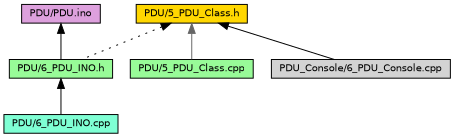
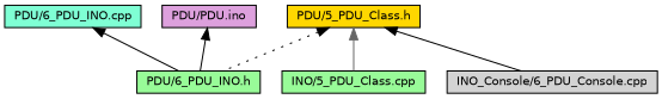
  digraph {
    node [color=black fillcolor=palegreen fontname=Helvetica fontsize=10 shape=record style=filled]
    edge [color=black dir=back fontname=Helvetica fontsize=10 labelfontname=Helvetica labelfontsize=10 style=solid]
    n1 [fillcolor=gold fontcolor=black height=0.2 label="PDU/5_PDU_Class.h" width=0.4]
    n2 [height=0.2 label="PDU/6_PDU_INO.h" width=0.4]
-   n3 [height=0.2 label="PDU/5_PDU_Class.cpp" width=0.4]
-   n4 [fillcolor=lightgrey height=0.2 label="PDU_Console/6_PDU_Console.cpp" width=0.4]
+   n3 [height=0.2 label="INO/5_PDU_Class.cpp" width=0.4]
+   n4 [fillcolor=lightgrey height=0.2 label="INO_Console/6_PDU_Console.cpp" width=0.4]
    n5 [fillcolor=aquamarine height=0.2 label="PDU/6_PDU_INO.cpp" width=0.4]
    n6 [fillcolor=plum height=0.2 label="PDU/PDU.ino" width=0.4]
    n1 -> n2 [style=dotted]
    n1 -> n3 [color=gray40]
    n1 -> n4
-   n2 -> n5
+   n5 -> n2
    n6 -> n2
  }
